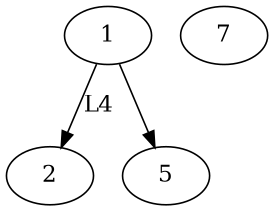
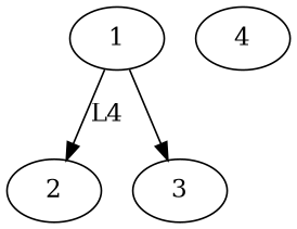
  digraph {
    n1 [label=1]
    n2 [label=2]
-   n3 [label=5]
-   n4 [label=7]
+   n3 [label=3]
+   n4 [label=4]
    n1 -> n2 [label=L4]
    n1 -> n3
  }
